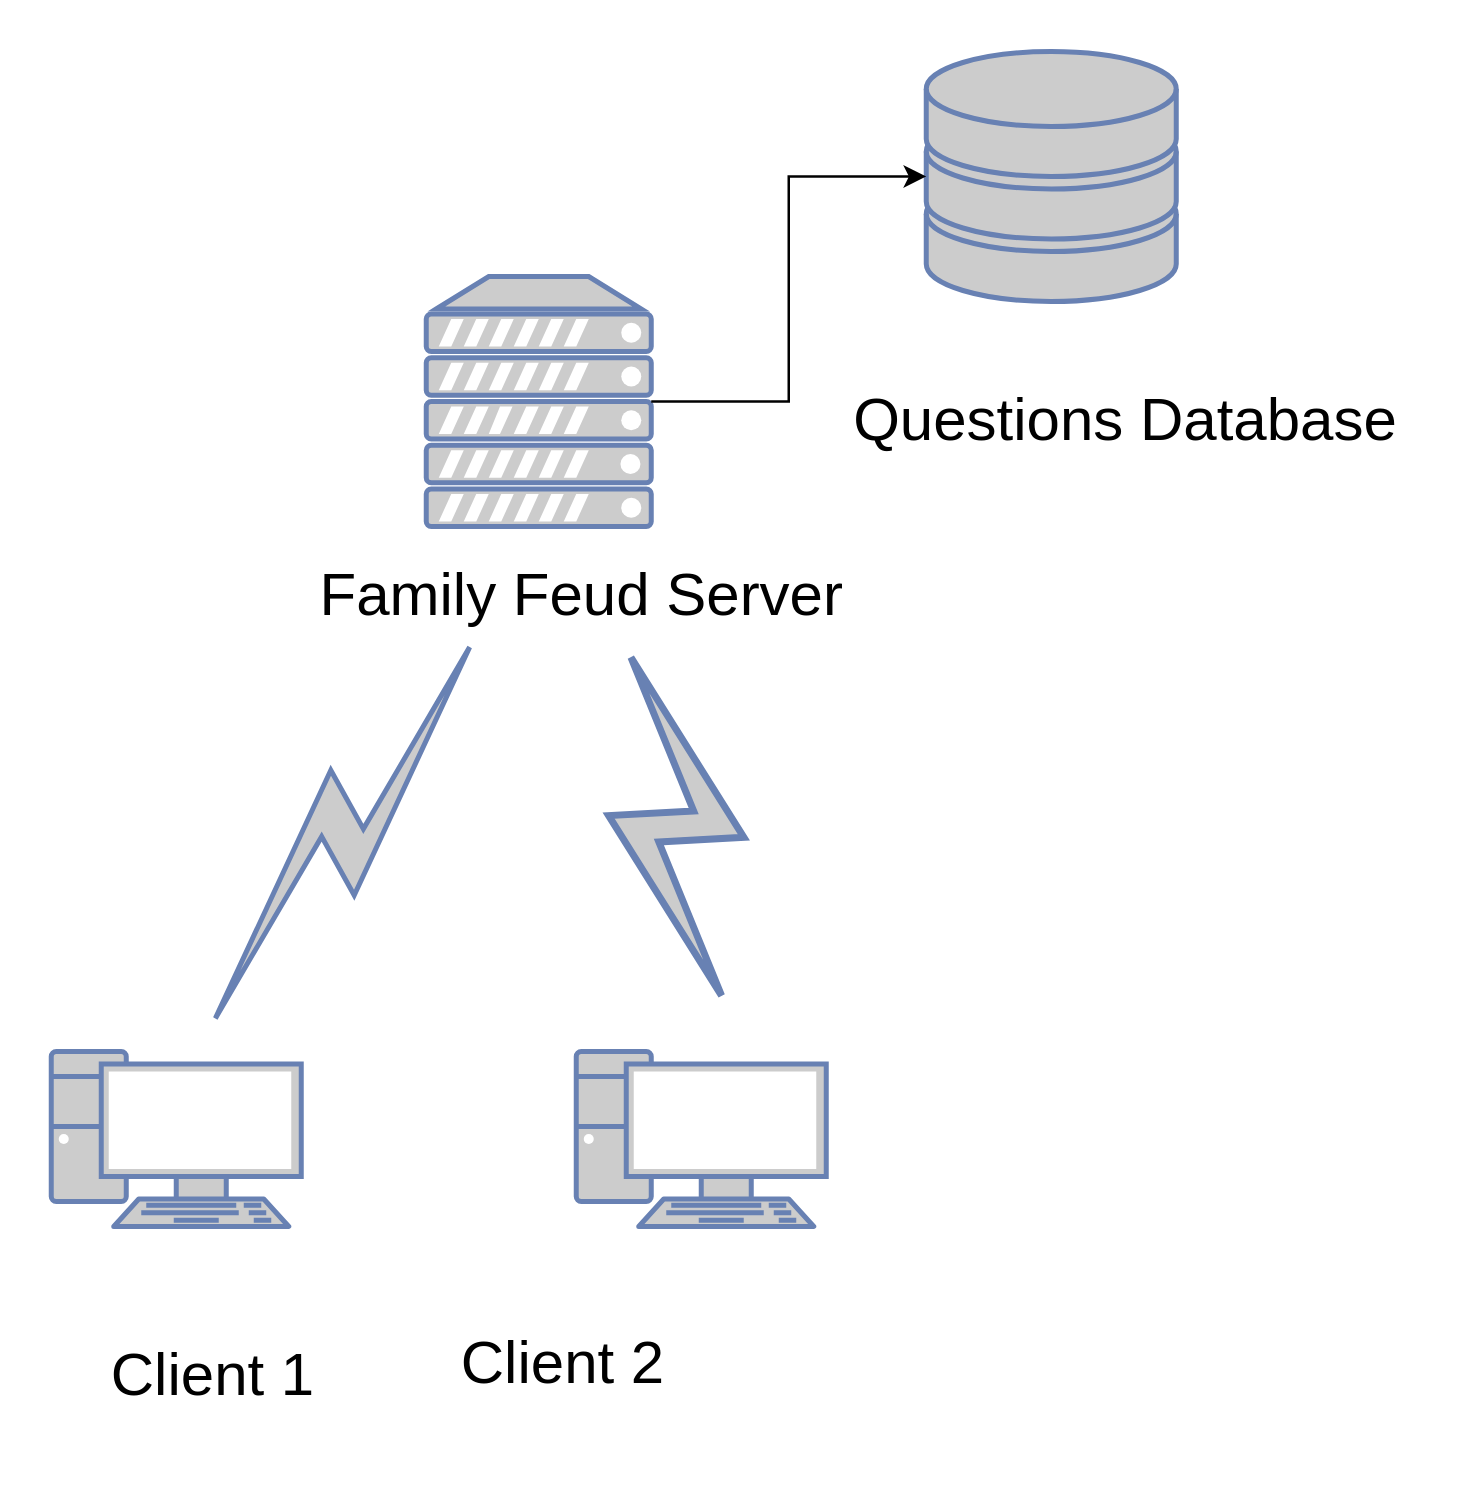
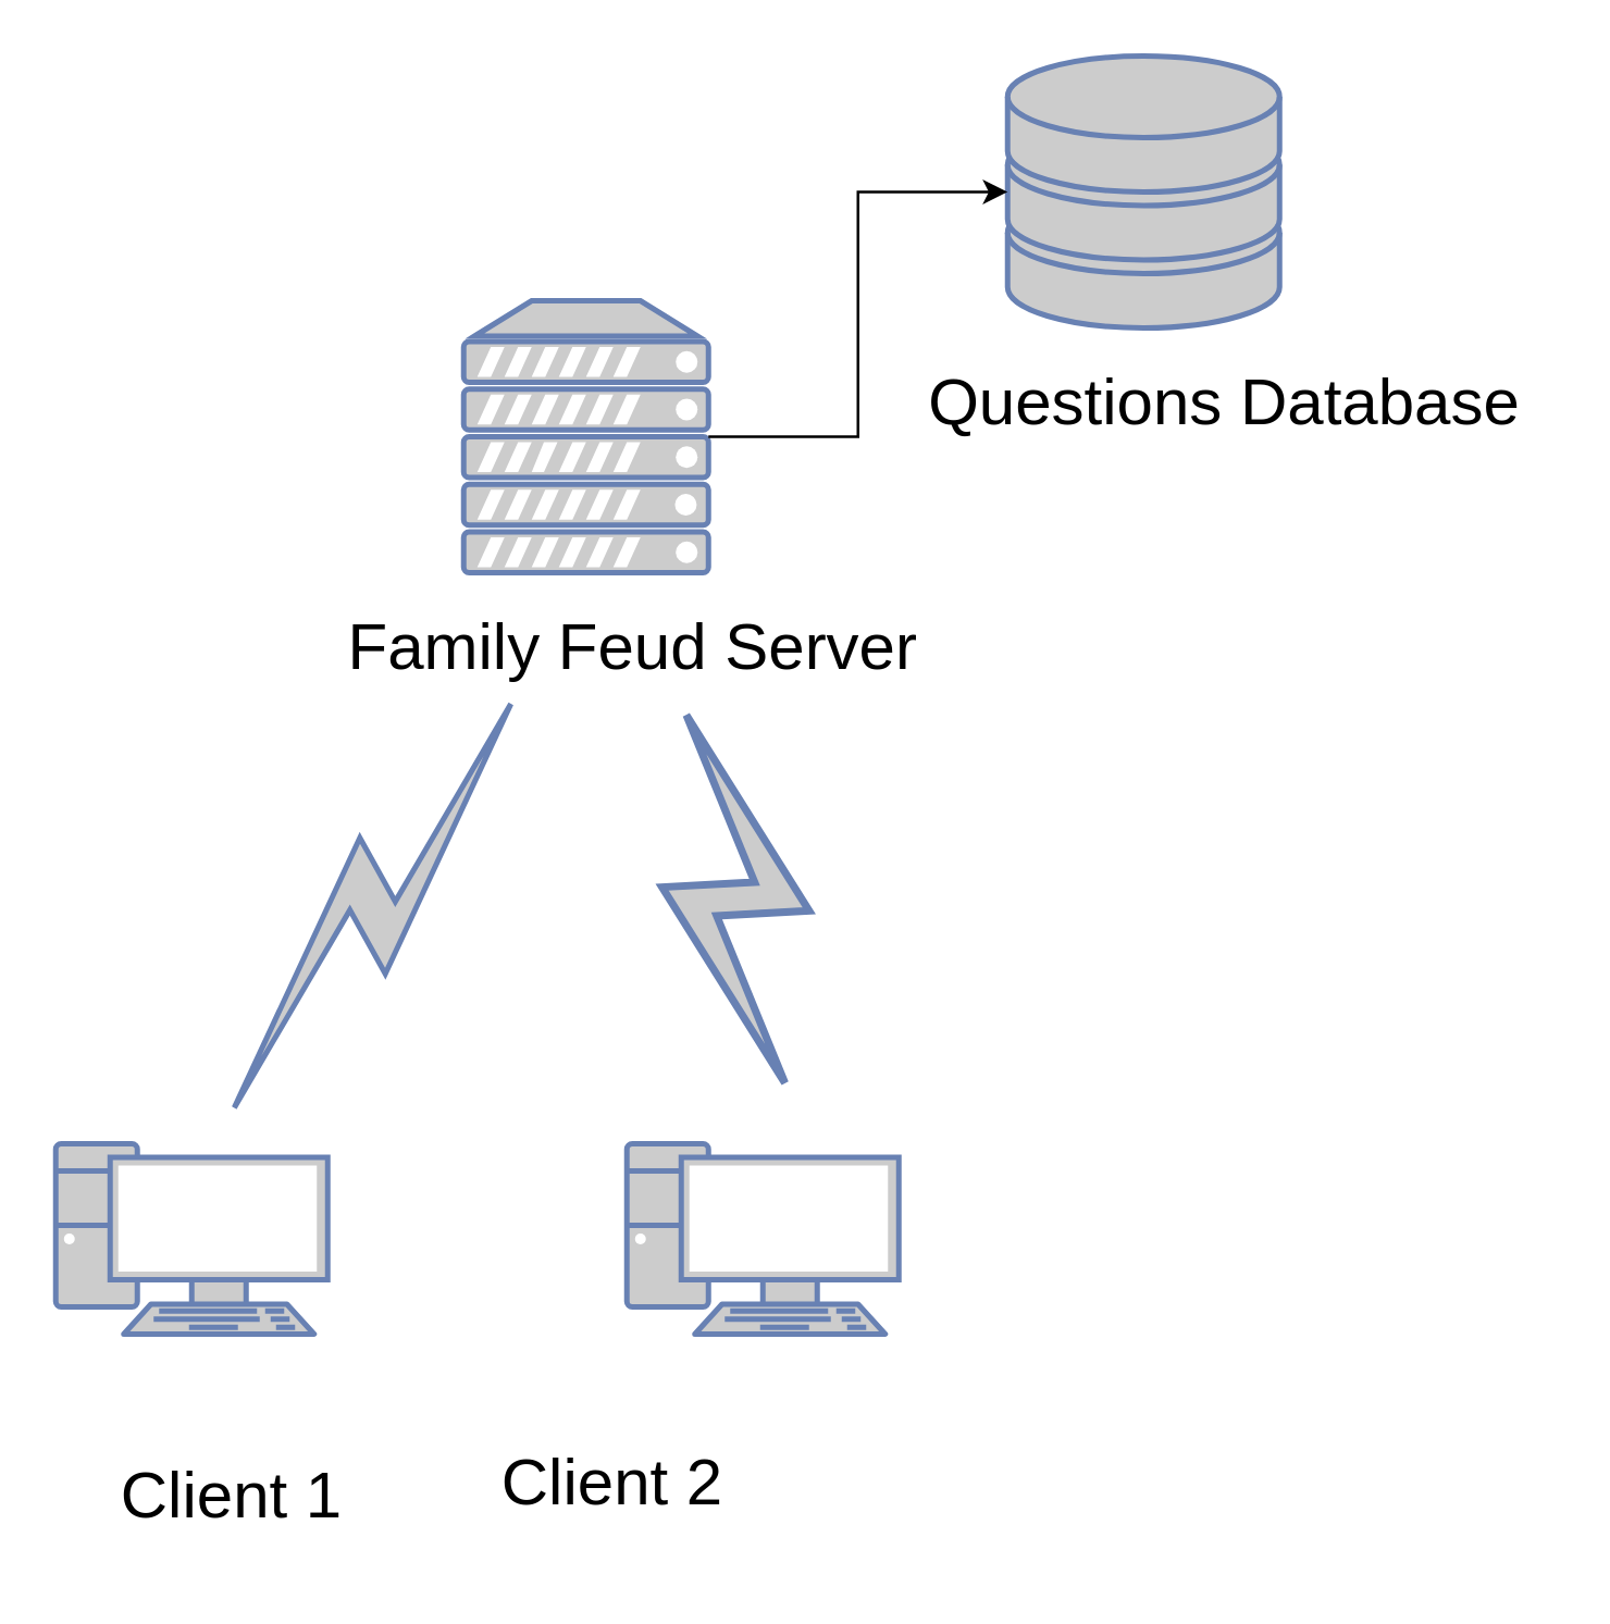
  <mxCell id="0" />
  <mxCell id="1" parent="0" />
  <mxCell id="2" value="" style="html=1;fillColor=#CCCCCC;strokeColor=#6881B3;gradientColor=none;gradientDirection=north;strokeWidth=2;shape=mxgraph.networks.comm_link_edge;html=1;labelBackgroundColor=none;endArrow=none;fontFamily=Verdana;fontSize=22;fontColor=#000000;" edge="1" parent="1"><mxGeometry width="100" height="100" relative="1" as="geometry"><mxPoint x="80" y="415" as="sourcePoint" /><mxPoint x="193.01" y="250" as="targetPoint" /><Array as="points"><mxPoint x="117.5" y="295" /></Array></mxGeometry></mxCell>
  <mxCell id="3" value="" style="fontColor=#0066CC;verticalAlign=top;verticalLabelPosition=bottom;labelPosition=center;align=center;html=1;outlineConnect=0;fillColor=#CCCCCC;strokeColor=#6881B3;gradientColor=none;gradientDirection=north;strokeWidth=2;shape=mxgraph.networks.storage;" vertex="1" parent="1"><mxGeometry x="370" y="20" width="100" height="100" as="geometry" /></mxCell>
  <mxCell id="4" value="" style="fontColor=#0066CC;verticalAlign=top;verticalLabelPosition=bottom;labelPosition=center;align=center;html=1;outlineConnect=0;fillColor=#CCCCCC;strokeColor=#6881B3;gradientColor=none;gradientDirection=north;strokeWidth=2;shape=mxgraph.networks.server;" vertex="1" parent="1"><mxGeometry x="170" y="110" width="90" height="100" as="geometry" /></mxCell>
  <mxCell id="5" value="" style="fontColor=#0066CC;verticalAlign=top;verticalLabelPosition=bottom;labelPosition=center;align=center;html=1;outlineConnect=0;fillColor=#CCCCCC;strokeColor=#6881B3;gradientColor=none;gradientDirection=north;strokeWidth=2;shape=mxgraph.networks.pc;" vertex="1" parent="1"><mxGeometry x="230" y="420" width="100" height="70" as="geometry" /></mxCell>
  <mxCell id="6" value="" style="fontColor=#0066CC;verticalAlign=top;verticalLabelPosition=bottom;labelPosition=center;align=center;html=1;outlineConnect=0;fillColor=#CCCCCC;strokeColor=#6881B3;gradientColor=none;gradientDirection=north;strokeWidth=2;shape=mxgraph.networks.pc;" vertex="1" parent="1"><mxGeometry x="20" y="420" width="100" height="70" as="geometry" /></mxCell>
  <mxCell id="7" value="" style="fontColor=#0066CC;verticalAlign=top;verticalLabelPosition=bottom;labelPosition=center;align=center;html=1;outlineConnect=0;fillColor=#CCCCCC;strokeColor=#6881B3;gradientColor=none;gradientDirection=north;strokeWidth=2;shape=mxgraph.networks.comm_link;rotation=-15;" vertex="1" parent="1"><mxGeometry x="245" y="260" width="50" height="140" as="geometry" /></mxCell>
  <mxCell id="8" style="edgeStyle=orthogonalEdgeStyle;rounded=0;orthogonalLoop=1;jettySize=auto;html=1;entryX=0;entryY=0.5;entryDx=0;entryDy=0;entryPerimeter=0;" edge="1" parent="1" source="4" target="3"><mxGeometry relative="1" as="geometry" /></mxCell>
  <mxCell id="9" value="&lt;font style=&quot;font-size: 24px;&quot;&gt;Client 1&lt;/font&gt;" style="text;strokeColor=none;align=center;fillColor=none;html=1;verticalAlign=middle;whiteSpace=wrap;rounded=0;" vertex="1" parent="1"><mxGeometry x="30" y="525" width="110" height="50" as="geometry" /></mxCell>
  <mxCell id="10" value="&lt;font style=&quot;font-size: 24px;&quot;&gt;Client 2&lt;/font&gt;" style="text;strokeColor=none;align=center;fillColor=none;html=1;verticalAlign=middle;whiteSpace=wrap;rounded=0;" vertex="1" parent="1"><mxGeometry x="170" y="530" width="110" height="30" as="geometry" /></mxCell>
  <mxCell id="11" value="&lt;font style=&quot;font-size: 24px;&quot;&gt;Family Feud Server&lt;/font&gt;" style="text;strokeColor=none;align=center;fillColor=none;html=1;verticalAlign=middle;whiteSpace=wrap;rounded=0;" vertex="1" parent="1"><mxGeometry x="110" y="210" width="245" height="55" as="geometry" /></mxCell>
- <mxCell id="12" value="&lt;font style=&quot;font-size: 24px;&quot;&gt;Questions Database&lt;/font&gt;" style="text;strokeColor=none;align=center;fillColor=none;html=1;verticalAlign=middle;whiteSpace=wrap;rounded=0;" vertex="1" parent="1"><mxGeometry x="330" y="140" width="240" height="55" as="geometry" /></mxCell>
+ <mxCell id="12" value="&lt;font style=&quot;font-size: 24px;&quot;&gt;Questions Database&lt;/font&gt;" style="text;strokeColor=none;align=center;fillColor=none;html=1;verticalAlign=middle;whiteSpace=wrap;rounded=0;" vertex="1" parent="1"><mxGeometry x="330" y="120" width="240" height="55" as="geometry" /></mxCell>
